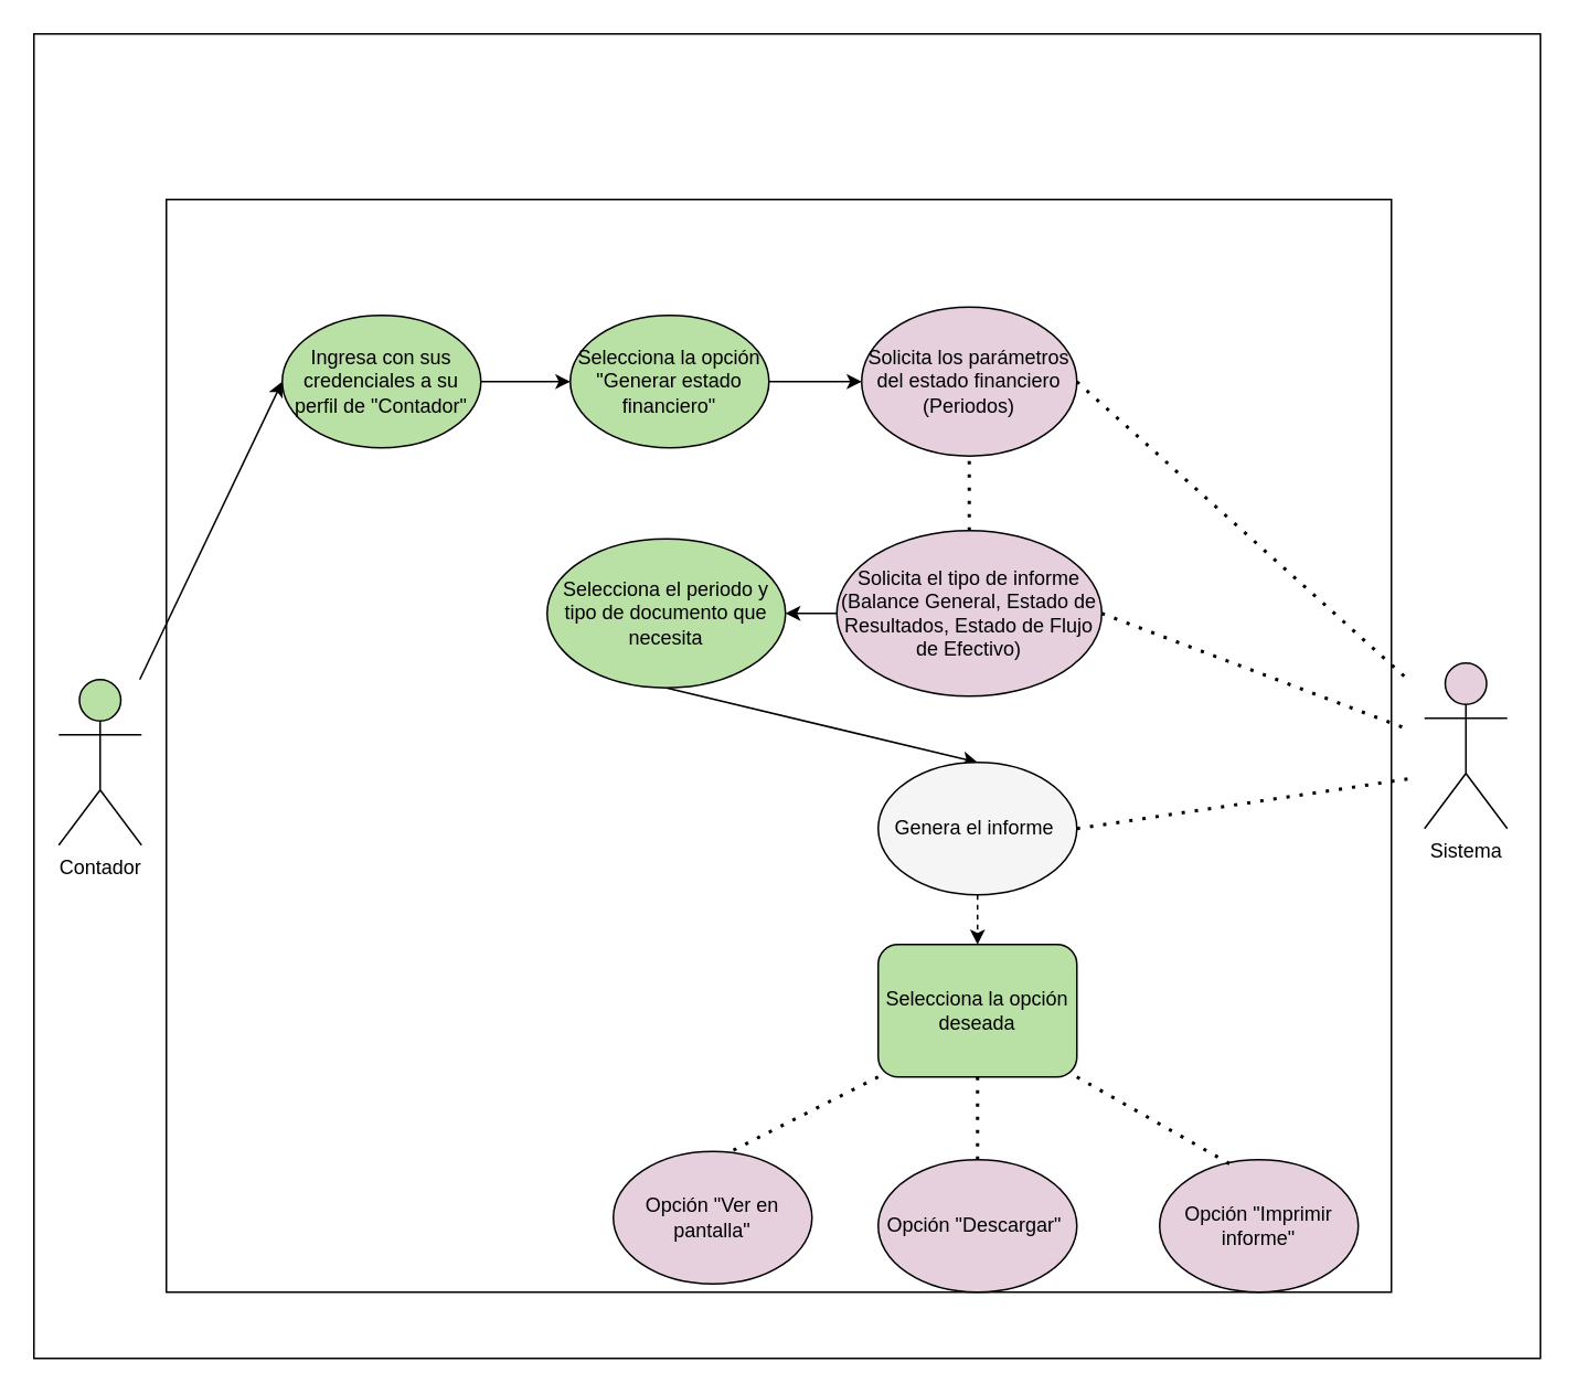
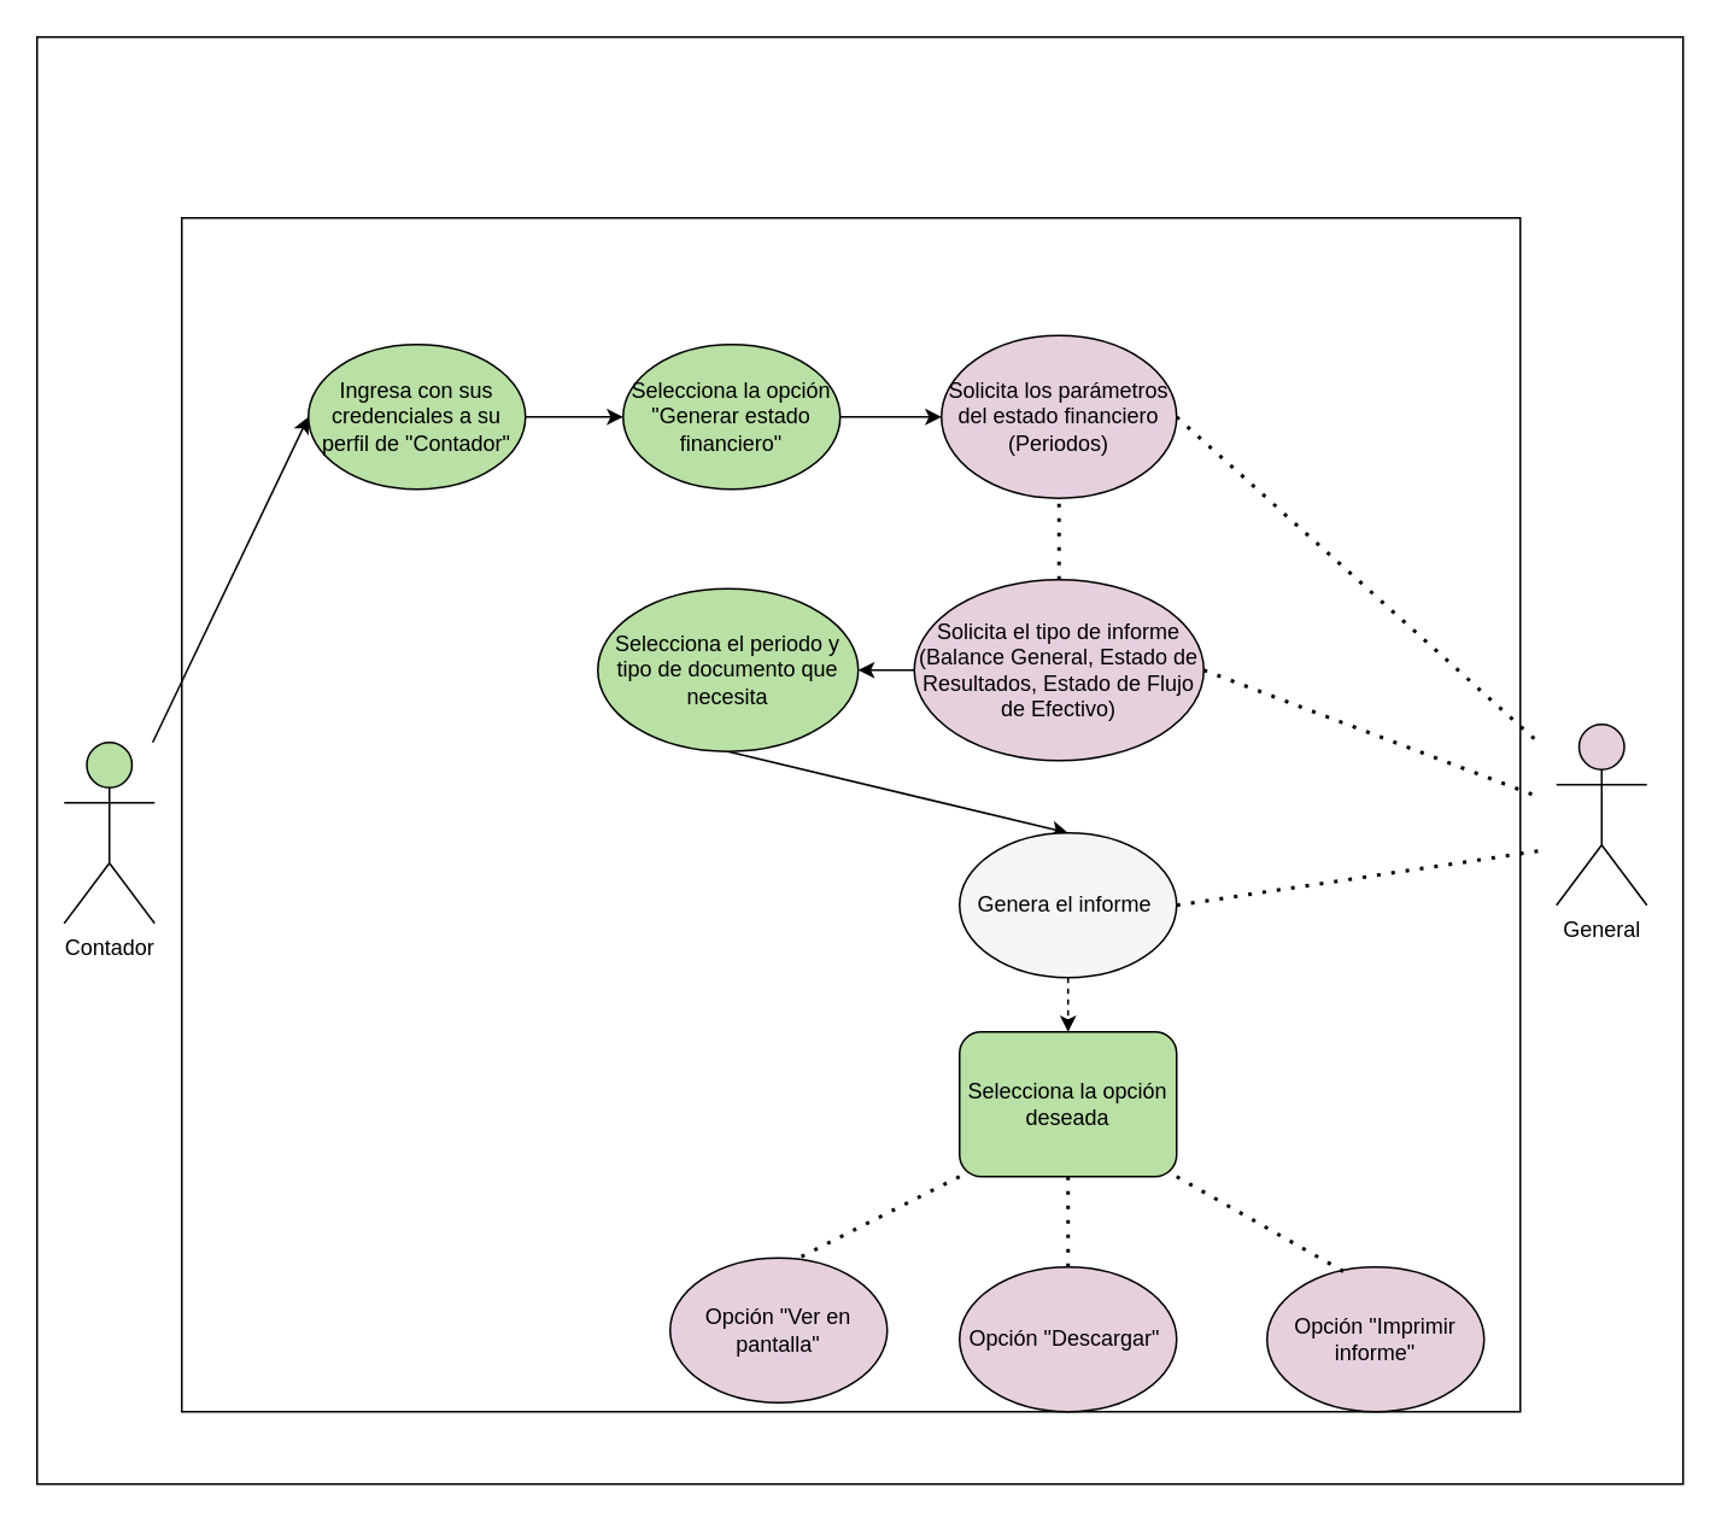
  <mxCell id="0" />
  <mxCell id="1" parent="0" />
  <mxCell id="2" value="" style="whiteSpace=wrap;html=1;" vertex="1" parent="1"><mxGeometry x="20" y="20" width="910" height="800" as="geometry" /></mxCell>
  <mxCell id="3" value="Contador" style="shape=umlActor;verticalLabelPosition=bottom;verticalAlign=top;html=1;outlineConnect=0;fillColor=#B9E0A5;" vertex="1" parent="1"><mxGeometry x="35" y="410" width="50" height="100" as="geometry" /></mxCell>
  <mxCell id="4" value="" style="whiteSpace=wrap;html=1;" vertex="1" parent="1"><mxGeometry x="100" y="120" width="740" height="660" as="geometry" /></mxCell>
  <mxCell id="5" style="edgeStyle=orthogonalEdgeStyle;rounded=0;orthogonalLoop=1;jettySize=auto;html=1;exitX=1;exitY=0.5;exitDx=0;exitDy=0;" edge="1" parent="1" source="6" target="8"><mxGeometry relative="1" as="geometry" /></mxCell>
  <mxCell id="6" value="Ingresa con sus credenciales a su perfil de &quot;Contador&quot;" style="ellipse;whiteSpace=wrap;html=1;fillColor=#B9E0A5;" vertex="1" parent="1"><mxGeometry x="170" y="190" width="120" height="80" as="geometry" /></mxCell>
  <mxCell id="7" style="edgeStyle=orthogonalEdgeStyle;rounded=0;orthogonalLoop=1;jettySize=auto;html=1;exitX=1;exitY=0.5;exitDx=0;exitDy=0;entryX=0;entryY=0.5;entryDx=0;entryDy=0;" edge="1" parent="1" source="8" target="10"><mxGeometry relative="1" as="geometry" /></mxCell>
  <mxCell id="8" value="Selecciona la opción &quot;Generar estado financiero&quot;" style="ellipse;whiteSpace=wrap;html=1;fillColor=#B9E0A5;" vertex="1" parent="1"><mxGeometry x="344" y="190" width="120" height="80" as="geometry" /></mxCell>
- <mxCell id="9" value="Sistema" style="shape=umlActor;verticalLabelPosition=bottom;verticalAlign=top;html=1;outlineConnect=0;fillColor=#E6D0DE;" vertex="1" parent="1"><mxGeometry x="860" y="400" width="50" height="100" as="geometry" /></mxCell>
+ <mxCell id="9" value="General" style="shape=umlActor;verticalLabelPosition=bottom;verticalAlign=top;html=1;outlineConnect=0;fillColor=#E6D0DE;" vertex="1" parent="1"><mxGeometry x="860" y="400" width="50" height="100" as="geometry" /></mxCell>
  <mxCell id="10" value="Solicita los parámetros del estado financiero (Periodos)" style="ellipse;whiteSpace=wrap;html=1;fillColor=#E6D0DE;" vertex="1" parent="1"><mxGeometry x="520" y="185" width="130" height="90" as="geometry" /></mxCell>
  <mxCell id="11" value="" style="endArrow=none;dashed=1;html=1;dashPattern=1 3;strokeWidth=2;rounded=0;exitX=1;exitY=0.5;exitDx=0;exitDy=0;" edge="1" parent="1" source="10"><mxGeometry width="50" height="50" relative="1" as="geometry"><mxPoint x="670" y="360" as="sourcePoint" /><mxPoint x="850" y="410" as="targetPoint" /></mxGeometry></mxCell>
  <mxCell id="12" style="edgeStyle=orthogonalEdgeStyle;rounded=0;orthogonalLoop=1;jettySize=auto;html=1;exitX=0;exitY=0.5;exitDx=0;exitDy=0;entryX=1;entryY=0.5;entryDx=0;entryDy=0;" edge="1" parent="1" source="13" target="16"><mxGeometry relative="1" as="geometry" /></mxCell>
  <mxCell id="13" value="Solicita el tipo de informe (Balance General, Estado de Resultados, Estado de Flujo de Efectivo)" style="ellipse;whiteSpace=wrap;html=1;fillColor=#E6D0DE;" vertex="1" parent="1"><mxGeometry x="505" y="320" width="160" height="100" as="geometry" /></mxCell>
  <mxCell id="14" value="" style="endArrow=none;dashed=1;html=1;dashPattern=1 3;strokeWidth=2;rounded=0;entryX=0.5;entryY=1;entryDx=0;entryDy=0;" edge="1" parent="1" source="13" target="10"><mxGeometry width="50" height="50" relative="1" as="geometry"><mxPoint x="420" y="410" as="sourcePoint" /><mxPoint x="470" y="360" as="targetPoint" /></mxGeometry></mxCell>
  <mxCell id="15" style="rounded=0;orthogonalLoop=1;jettySize=auto;html=1;exitX=0.5;exitY=1;exitDx=0;exitDy=0;entryX=0.5;entryY=0;entryDx=0;entryDy=0;" edge="1" parent="1" source="16" target="18"><mxGeometry relative="1" as="geometry" /></mxCell>
  <mxCell id="16" value="Selecciona el periodo y tipo de documento que necesita" style="ellipse;whiteSpace=wrap;html=1;fillColor=#B9E0A5;" vertex="1" parent="1"><mxGeometry x="330" y="325" width="144" height="90" as="geometry" /></mxCell>
  <mxCell id="17" style="edgeStyle=orthogonalEdgeStyle;rounded=0;orthogonalLoop=1;jettySize=auto;html=1;exitX=0.5;exitY=1;exitDx=0;exitDy=0;entryX=0.5;entryY=0;entryDx=0;entryDy=0;dashed=1;" edge="1" parent="1" source="18" target="27"><mxGeometry relative="1" as="geometry" /></mxCell>
  <mxCell id="18" value="Genera el informe&amp;nbsp;" style="ellipse;whiteSpace=wrap;html=1;fillColor=#f5f5f5;" vertex="1" parent="1"><mxGeometry x="530" y="460" width="120" height="80" as="geometry" /></mxCell>
  <mxCell id="19" value="" style="endArrow=none;dashed=1;html=1;dashPattern=1 3;strokeWidth=2;rounded=0;exitX=1;exitY=0.5;exitDx=0;exitDy=0;" edge="1" parent="1" source="18"><mxGeometry width="50" height="50" relative="1" as="geometry"><mxPoint x="440" y="470" as="sourcePoint" /><mxPoint x="850" y="470" as="targetPoint" /></mxGeometry></mxCell>
  <mxCell id="20" value="" style="endArrow=none;dashed=1;html=1;dashPattern=1 3;strokeWidth=2;rounded=0;exitX=1;exitY=0.5;exitDx=0;exitDy=0;" edge="1" parent="1" source="13"><mxGeometry width="50" height="50" relative="1" as="geometry"><mxPoint x="440" y="370" as="sourcePoint" /><mxPoint x="850" y="440" as="targetPoint" /></mxGeometry></mxCell>
  <mxCell id="21" value="Opción &quot;Ver en pantalla&quot;" style="ellipse;whiteSpace=wrap;html=1;fillColor=#E6D0DE;" vertex="1" parent="1"><mxGeometry x="370" y="695" width="120" height="80" as="geometry" /></mxCell>
  <mxCell id="22" value="Opción &quot;Descargar&quot;&amp;nbsp;" style="ellipse;whiteSpace=wrap;html=1;fillColor=#E6D0DE;" vertex="1" parent="1"><mxGeometry x="530" y="700" width="120" height="80" as="geometry" /></mxCell>
  <mxCell id="23" value="Opción &quot;Imprimir informe&quot;" style="ellipse;whiteSpace=wrap;html=1;fillColor=#E6D0DE;" vertex="1" parent="1"><mxGeometry x="700" y="700" width="120" height="80" as="geometry" /></mxCell>
  <mxCell id="24" value="" style="endArrow=none;dashed=1;html=1;dashPattern=1 3;strokeWidth=2;rounded=0;entryX=0.592;entryY=0;entryDx=0;entryDy=0;entryPerimeter=0;exitX=0;exitY=1;exitDx=0;exitDy=0;" edge="1" parent="1" source="27" target="21"><mxGeometry width="50" height="50" relative="1" as="geometry"><mxPoint x="300" y="600" as="sourcePoint" /><mxPoint x="350" y="550" as="targetPoint" /></mxGeometry></mxCell>
  <mxCell id="25" value="" style="endArrow=none;dashed=1;html=1;dashPattern=1 3;strokeWidth=2;rounded=0;entryX=0.5;entryY=1;entryDx=0;entryDy=0;exitX=0.5;exitY=0;exitDx=0;exitDy=0;" edge="1" parent="1" source="22" target="27"><mxGeometry width="50" height="50" relative="1" as="geometry"><mxPoint x="220" y="610" as="sourcePoint" /><mxPoint x="270" y="560" as="targetPoint" /></mxGeometry></mxCell>
  <mxCell id="26" value="" style="endArrow=none;dashed=1;html=1;dashPattern=1 3;strokeWidth=2;rounded=0;exitX=1;exitY=1;exitDx=0;exitDy=0;entryX=0.375;entryY=0.05;entryDx=0;entryDy=0;entryPerimeter=0;" edge="1" parent="1" source="27" target="23"><mxGeometry width="50" height="50" relative="1" as="geometry"><mxPoint x="280" y="710" as="sourcePoint" /><mxPoint x="330" y="660" as="targetPoint" /></mxGeometry></mxCell>
  <mxCell id="27" value="Selecciona la opción deseada" style="whiteSpace=wrap;html=1;fillColor=#B9E0A5;rounded=1;" vertex="1" parent="1"><mxGeometry x="530" y="570" width="120" height="80" as="geometry" /></mxCell>
  <mxCell id="28" value="" style="endArrow=classic;html=1;rounded=0;entryX=0;entryY=0.5;entryDx=0;entryDy=0;" edge="1" parent="1" source="3" target="6"><mxGeometry width="50" height="50" relative="1" as="geometry"><mxPoint x="200" y="470" as="sourcePoint" /><mxPoint x="250" y="420" as="targetPoint" /></mxGeometry></mxCell>
